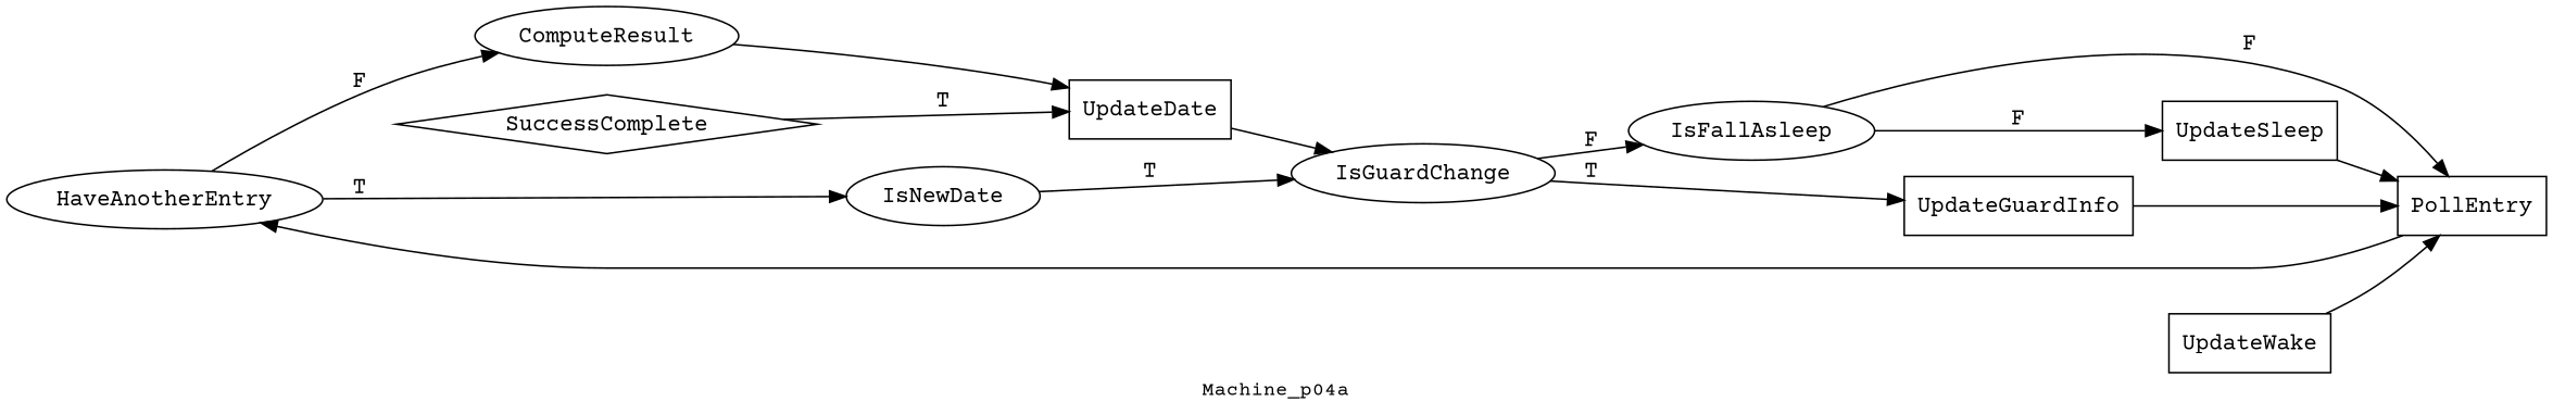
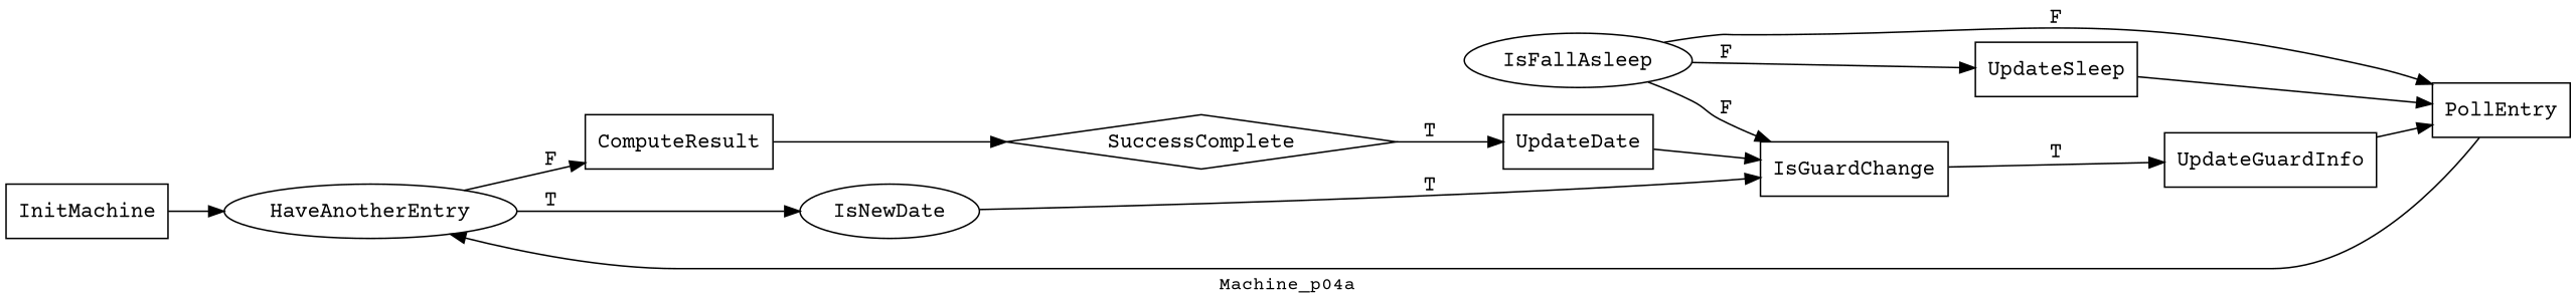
  digraph {
    fontname="Courier Prime"
    fontsize=12
    label=Machine_p04a
    rankdir=LR
    node [fontname="Courier Prime" shape=box]
    edge [fontname="Courier Prime"]
    HaveAnotherEntry [shape=ellipse]
-   ComputeResult [shape=ellipse]
+   InitMachine
+   ComputeResult
    IsNewDate [shape=ellipse]
-   IsGuardChange [shape=ellipse]
+   IsGuardChange
    UpdateDate
    UpdateGuardInfo
    IsFallAsleep [shape=ellipse]
    PollEntry
    UpdateSleep
-   UpdateWake
    SuccessComplete [shape=diamond]
    HaveAnotherEntry -> ComputeResult [label=F]
    HaveAnotherEntry -> IsNewDate [label=T]
-   ComputeResult -> UpdateDate
+   InitMachine -> HaveAnotherEntry
+   ComputeResult -> SuccessComplete
    IsNewDate -> IsGuardChange [label=T]
    IsGuardChange -> UpdateGuardInfo [label=T]
-   IsGuardChange -> IsFallAsleep [label=F]
+   IsFallAsleep -> IsGuardChange [label=F]
    UpdateDate -> IsGuardChange
    UpdateGuardInfo -> PollEntry
    IsFallAsleep -> PollEntry [label=F]
    IsFallAsleep -> UpdateSleep [label=F]
    PollEntry -> HaveAnotherEntry
    UpdateSleep -> PollEntry
-   UpdateWake -> PollEntry
    SuccessComplete -> UpdateDate [label=T]
  }
